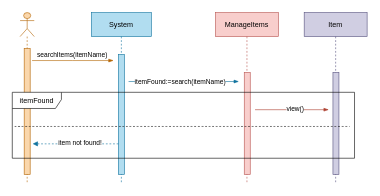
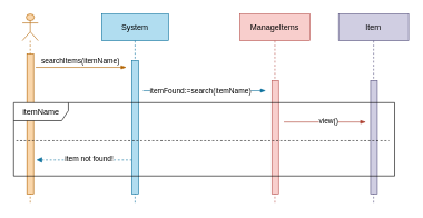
  <mxCell id="0" />
  <mxCell id="1" parent="0" />
  <mxCell id="2" value="" style="group" vertex="1" connectable="0" parent="1"><mxGeometry x="20" y="20" width="592" height="284" as="geometry" /></mxCell>
  <mxCell id="3" value="" style="shape=umlLifeline;perimeter=lifelinePerimeter;whiteSpace=wrap;html=1;container=1;dropTarget=0;collapsible=0;recursiveResize=0;outlineConnect=0;portConstraint=eastwest;newEdgeStyle={&quot;edgeStyle&quot;:&quot;elbowEdgeStyle&quot;,&quot;elbow&quot;:&quot;vertical&quot;,&quot;curved&quot;:0,&quot;rounded&quot;:0};participant=umlActor;fillColor=#fad7ac;strokeColor=#b46504;" parent="2" vertex="1"><mxGeometry x="13" width="23.67" height="284" as="geometry" /></mxCell>
  <mxCell id="4" value="" style="html=1;points=[];perimeter=orthogonalPerimeter;outlineConnect=0;targetShapes=umlLifeline;portConstraint=eastwest;newEdgeStyle={&quot;edgeStyle&quot;:&quot;elbowEdgeStyle&quot;,&quot;elbow&quot;:&quot;vertical&quot;,&quot;curved&quot;:0,&quot;rounded&quot;:0};fillColor=#fad7ac;strokeColor=#b46504;" parent="3" vertex="1"><mxGeometry x="6.83" y="60" width="10" height="210" as="geometry" /></mxCell>
  <mxCell id="5" value="System" style="shape=umlLifeline;perimeter=lifelinePerimeter;whiteSpace=wrap;html=1;container=1;dropTarget=0;collapsible=0;recursiveResize=0;outlineConnect=0;portConstraint=eastwest;newEdgeStyle={&quot;edgeStyle&quot;:&quot;elbowEdgeStyle&quot;,&quot;elbow&quot;:&quot;vertical&quot;,&quot;curved&quot;:0,&quot;rounded&quot;:0};fillColor=#b1ddf0;strokeColor=#10739e;" parent="2" vertex="1"><mxGeometry x="132" width="100" height="284" as="geometry" /></mxCell>
  <mxCell id="6" value="" style="html=1;points=[];perimeter=orthogonalPerimeter;outlineConnect=0;targetShapes=umlLifeline;portConstraint=eastwest;newEdgeStyle={&quot;edgeStyle&quot;:&quot;elbowEdgeStyle&quot;,&quot;elbow&quot;:&quot;vertical&quot;,&quot;curved&quot;:0,&quot;rounded&quot;:0};fillColor=#b1ddf0;strokeColor=#10739e;" parent="5" vertex="1"><mxGeometry x="45" y="70" width="10" height="200" as="geometry" /></mxCell>
  <mxCell id="7" value="ManageItems" style="shape=umlLifeline;perimeter=lifelinePerimeter;whiteSpace=wrap;html=1;container=1;dropTarget=0;collapsible=0;recursiveResize=0;outlineConnect=0;portConstraint=eastwest;newEdgeStyle={&quot;edgeStyle&quot;:&quot;elbowEdgeStyle&quot;,&quot;elbow&quot;:&quot;vertical&quot;,&quot;curved&quot;:0,&quot;rounded&quot;:0};fillColor=#f8cecc;strokeColor=#b85450;" parent="2" vertex="1"><mxGeometry x="339" width="105" height="284" as="geometry" /></mxCell>
  <mxCell id="8" value="" style="html=1;points=[];perimeter=orthogonalPerimeter;outlineConnect=0;targetShapes=umlLifeline;portConstraint=eastwest;newEdgeStyle={&quot;edgeStyle&quot;:&quot;elbowEdgeStyle&quot;,&quot;elbow&quot;:&quot;vertical&quot;,&quot;curved&quot;:0,&quot;rounded&quot;:0};fillColor=#f8cecc;strokeColor=#b85450;" parent="7" vertex="1"><mxGeometry x="48" y="100" width="10" height="170" as="geometry" /></mxCell>
  <mxCell id="9" value="" style="edgeStyle=elbowEdgeStyle;fontSize=12;html=1;endArrow=blockThin;endFill=1;rounded=0;fillColor=#fad7ac;strokeColor=#b46504;" parent="2" edge="1"><mxGeometry width="160" relative="1" as="geometry"><mxPoint x="33" y="80" as="sourcePoint" /><mxPoint x="169" y="80" as="targetPoint" /></mxGeometry></mxCell>
  <mxCell id="10" value="searchItems(itemName)" style="edgeLabel;html=1;align=center;verticalAlign=middle;resizable=0;points=[];" parent="9" vertex="1" connectable="0"><mxGeometry x="0.076" y="2" relative="1" as="geometry"><mxPoint x="-7" y="-8" as="offset" /></mxGeometry></mxCell>
  <mxCell id="11" value="" style="edgeStyle=elbowEdgeStyle;fontSize=12;html=1;endArrow=blockThin;endFill=1;rounded=0;fillColor=#b1ddf0;strokeColor=#10739e;" parent="2" edge="1"><mxGeometry width="160" relative="1" as="geometry"><mxPoint x="194" y="115" as="sourcePoint" /><mxPoint x="378" y="115" as="targetPoint" /></mxGeometry></mxCell>
  <mxCell id="12" value="itemFound:=search(itemName)" style="edgeLabel;html=1;align=center;verticalAlign=middle;resizable=0;points=[];" parent="11" vertex="1" connectable="0"><mxGeometry x="0.076" y="2" relative="1" as="geometry"><mxPoint x="-14" y="1" as="offset" /></mxGeometry></mxCell>
  <mxCell id="13" value="Item" style="shape=umlLifeline;perimeter=lifelinePerimeter;whiteSpace=wrap;html=1;container=1;dropTarget=0;collapsible=0;recursiveResize=0;outlineConnect=0;portConstraint=eastwest;newEdgeStyle={&quot;edgeStyle&quot;:&quot;elbowEdgeStyle&quot;,&quot;elbow&quot;:&quot;vertical&quot;,&quot;curved&quot;:0,&quot;rounded&quot;:0};fillColor=#d0cee2;strokeColor=#56517e;" parent="2" vertex="1"><mxGeometry x="487" width="105" height="284" as="geometry" /></mxCell>
  <mxCell id="14" value="" style="html=1;points=[];perimeter=orthogonalPerimeter;outlineConnect=0;targetShapes=umlLifeline;portConstraint=eastwest;newEdgeStyle={&quot;edgeStyle&quot;:&quot;elbowEdgeStyle&quot;,&quot;elbow&quot;:&quot;vertical&quot;,&quot;curved&quot;:0,&quot;rounded&quot;:0};fillColor=#d0cee2;strokeColor=#56517e;" parent="13" vertex="1"><mxGeometry x="48" y="100" width="10" height="170" as="geometry" /></mxCell>
  <mxCell id="15" value="" style="edgeStyle=elbowEdgeStyle;fontSize=12;html=1;endArrow=blockThin;endFill=1;rounded=0;fillColor=#fad9d5;strokeColor=#ae4132;" parent="2" edge="1"><mxGeometry width="160" relative="1" as="geometry"><mxPoint x="405" y="162" as="sourcePoint" /><mxPoint x="528" y="162" as="targetPoint" /></mxGeometry></mxCell>
  <mxCell id="16" value="view()" style="edgeLabel;html=1;align=center;verticalAlign=middle;resizable=0;points=[];" parent="15" vertex="1" connectable="0"><mxGeometry x="0.076" y="2" relative="1" as="geometry"><mxPoint as="offset" /></mxGeometry></mxCell>
  <mxCell id="17" value="" style="edgeStyle=elbowEdgeStyle;fontSize=12;html=1;endArrow=none;endFill=0;rounded=0;fillColor=#b1ddf0;strokeColor=#10739e;dashed=1;startArrow=block;startFill=1;" parent="2" edge="1"><mxGeometry width="160" relative="1" as="geometry"><mxPoint x="34" y="219" as="sourcePoint" /><mxPoint x="179" y="219" as="targetPoint" /></mxGeometry></mxCell>
  <mxCell id="18" value="item not found!" style="edgeLabel;html=1;align=center;verticalAlign=middle;resizable=0;points=[];" parent="17" vertex="1" connectable="0"><mxGeometry x="0.076" y="2" relative="1" as="geometry"><mxPoint as="offset" /></mxGeometry></mxCell>
- <mxCell id="19" value="itemFound" style="shape=umlFrame;whiteSpace=wrap;html=1;pointerEvents=0;width=82;height=27;movable=1;resizable=1;rotatable=1;deletable=1;editable=1;locked=0;connectable=1;" parent="2" vertex="1"><mxGeometry y="133" width="571" height="110" as="geometry" /></mxCell>
+ <mxCell id="19" value="itemName" style="shape=umlFrame;whiteSpace=wrap;html=1;pointerEvents=0;width=82;height=27;movable=1;resizable=1;rotatable=1;deletable=1;editable=1;locked=0;connectable=1;" parent="2" vertex="1"><mxGeometry y="133" width="571" height="110" as="geometry" /></mxCell>
  <mxCell id="20" value="" style="edgeStyle=none;orthogonalLoop=1;jettySize=auto;html=1;rounded=0;endArrow=none;startSize=14;endSize=14;sourcePerimeterSpacing=8;targetPerimeterSpacing=8;curved=1;endFill=0;dashed=1;" parent="2" edge="1"><mxGeometry width="140" relative="1" as="geometry"><mxPoint x="4" y="190" as="sourcePoint" /><mxPoint x="563" y="190" as="targetPoint" /><Array as="points" /></mxGeometry></mxCell>
